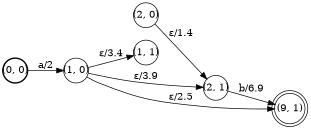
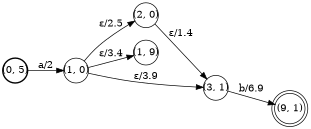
  digraph {
    nodesep=0.25
    rankdir=LR
    ranksep=0.4
    node [fixedsize=true fontsize=14 penwidth=1.0 shape=circle]
    edge [fontsize=14]
-   n1 [height=0.5 label="(0, 0)" penwidth=2.0]
+   n1 [height=0.5 label="(0, 5)" penwidth=2.0]
    n2 [height=0.5 label="(1, 0)"]
    n3 [height=0.5 label="(2, 0)"]
-   n4 [height=0.5 label="(1, 1)"]
-   n5 [height=0.5 label="(2, 1)"]
+   n4 [height=0.5 label="(1, 9)"]
+   n5 [height=0.5 label="(3, 1)"]
    n6 [height=0.5 label="(9, 1)" shape=doublecircle]
    n1 -> n2 [label="a/2"]
-   n2 -> n6 [label="ε/2.5"]
+   n2 -> n3 [label="ε/2.5"]
    n2 -> n4 [label="ε/3.4"]
    n2 -> n5 [label="ε/3.9"]
    n3 -> n5 [label="ε/1.4"]
    n5 -> n6 [label="b/6.9"]
  }
